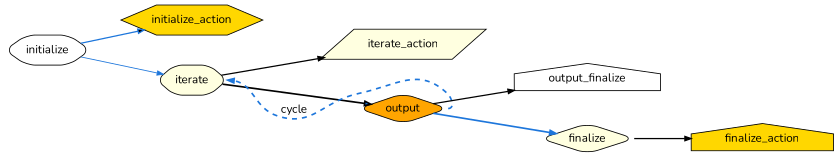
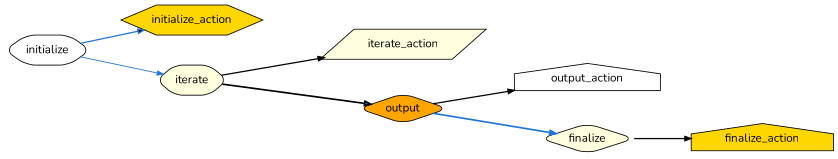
  digraph {
    fontname=Nunito
    nodesep=.5
    rankdir=LR
    node [color=black fillcolor=lightyellow fontcolor=black fontname=Nunito shape=hexagon style="rounded,filled"]
    edge [arrowhead=normal arrowsize=0.75 arrowtail=normal color="#1d76db" dir=forward fillcolor=black fontcolor=black fontname=Nunito headport=c tailport=c]
    n1 [fillcolor=white label=initialize]
    n2 [fillcolor=gold label=initialize_action style=filled]
    n3 [label=iterate]
    n4 [label=iterate_action shape=parallelogram style=filled]
    n5 [fillcolor=orange label=output shape=diamond]
-   n6 [fillcolor=white label=output_finalize shape=house style=filled]
+   n6 [fillcolor=white label=output_action shape=house style=filled]
    n7 [label=finalize shape=diamond]
    n8 [fillcolor=gold label=finalize_action shape=house style=filled]
    n1 -> n2 [penwidth=1.5]
    n1 -> n3 [fillcolor="#1d76db" style=solid]
    n3 -> n4 [color=black penwidth=1.5]
    n3 -> n5 [color=black fillcolor="#1d76db" style=bold]
-   n5 -> n3 [fillcolor="#1d76db" headport=e label=" cycle" style="dashed,bold" tailport=e]
    n5 -> n6 [color=black penwidth=1.5 style=bold]
    n5 -> n7 [fillcolor="#1d76db" style=bold]
    n7 -> n8 [color=black penwidth=1.5]
  }
